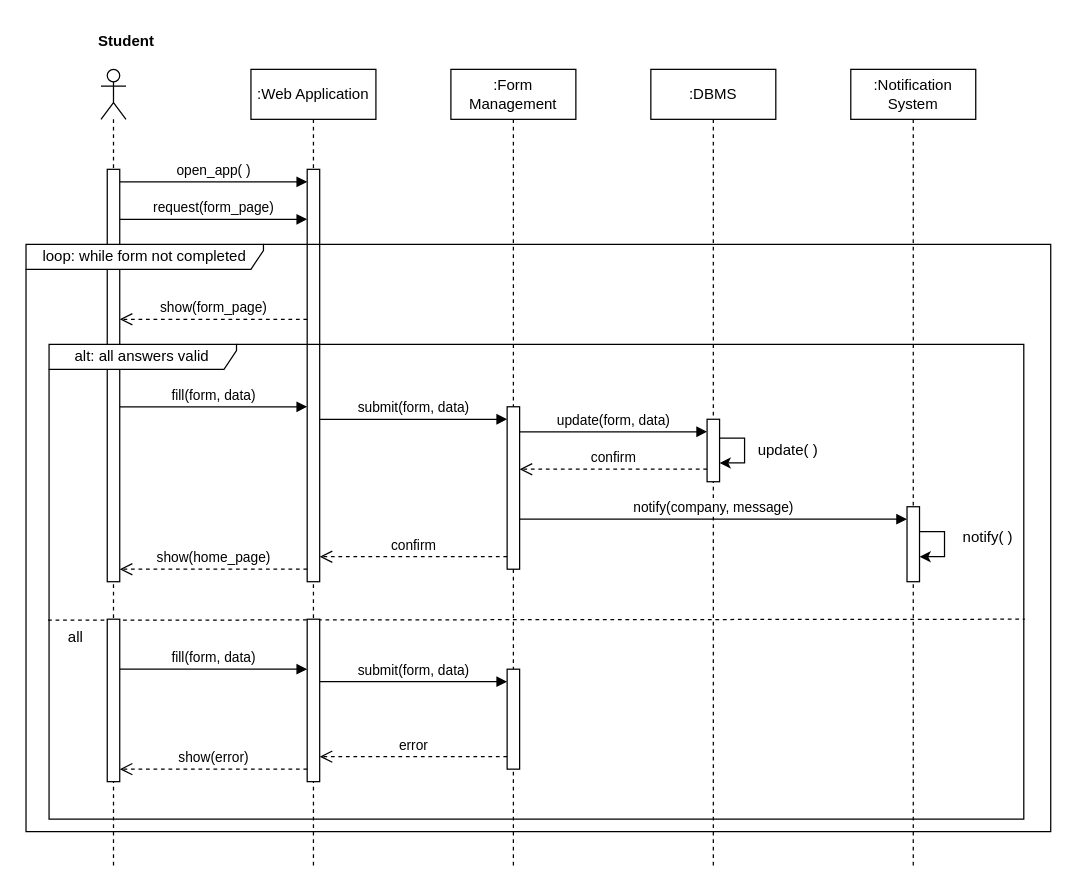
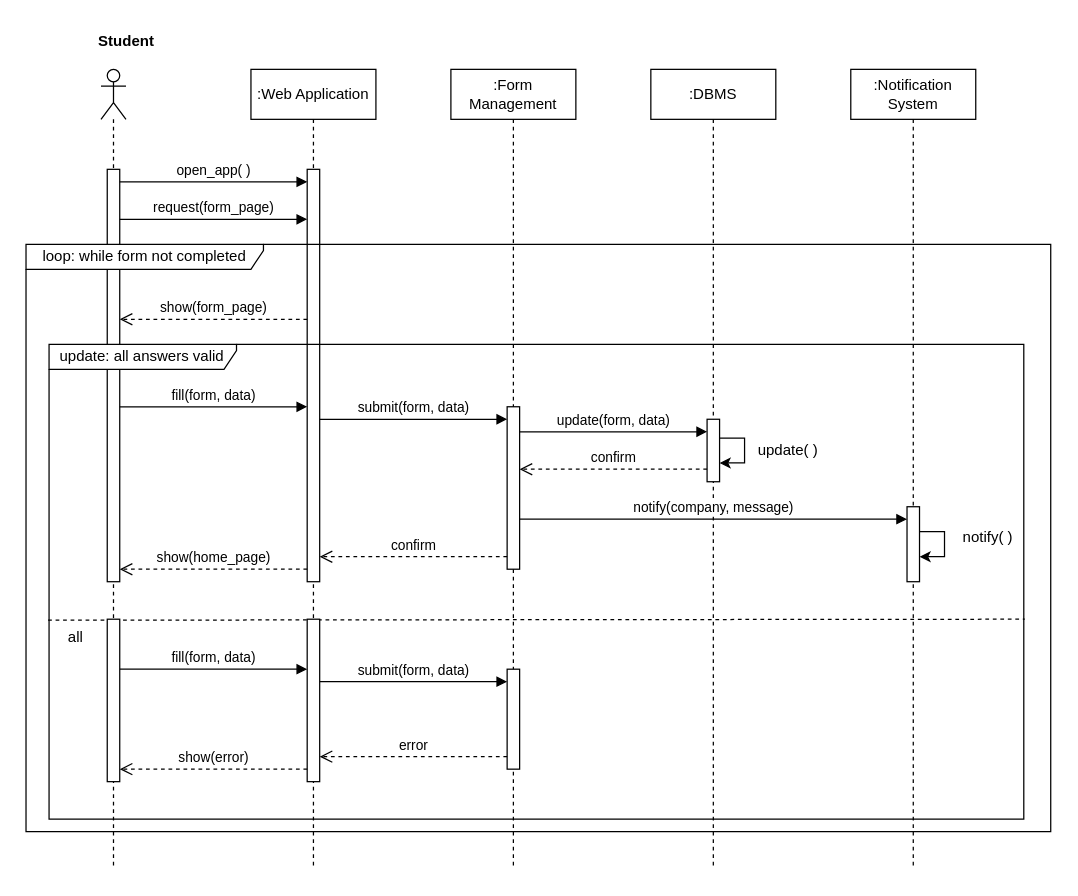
  <mxCell id="0" />
  <mxCell id="1" parent="0" />
  <mxCell id="2" value="" style="shape=umlLifeline;perimeter=lifelinePerimeter;whiteSpace=wrap;html=1;container=1;dropTarget=0;collapsible=0;recursiveResize=0;outlineConnect=0;portConstraint=eastwest;newEdgeStyle={&quot;curved&quot;:0,&quot;rounded&quot;:0};participant=umlActor;" parent="1" vertex="1"><mxGeometry x="80" y="55" width="20" height="640" as="geometry" /></mxCell>
  <mxCell id="3" value="" style="html=1;points=[[0,0,0,0,5],[0,1,0,0,-5],[1,0,0,0,5],[1,1,0,0,-5]];perimeter=orthogonalPerimeter;outlineConnect=0;targetShapes=umlLifeline;portConstraint=eastwest;newEdgeStyle={&quot;curved&quot;:0,&quot;rounded&quot;:0};" parent="2" vertex="1"><mxGeometry x="5" y="80" width="10" height="330" as="geometry" /></mxCell>
  <mxCell id="4" value="Student" style="text;align=center;fontStyle=1;verticalAlign=middle;spacingLeft=3;spacingRight=3;strokeColor=none;rotatable=0;points=[[0,0.5],[1,0.5]];portConstraint=eastwest;html=1;" parent="1" vertex="1"><mxGeometry x="60" y="20" width="80" height="26" as="geometry" /></mxCell>
  <mxCell id="5" value=":Web Application" style="shape=umlLifeline;perimeter=lifelinePerimeter;whiteSpace=wrap;html=1;container=1;dropTarget=0;collapsible=0;recursiveResize=0;outlineConnect=0;portConstraint=eastwest;newEdgeStyle={&quot;curved&quot;:0,&quot;rounded&quot;:0};" parent="1" vertex="1"><mxGeometry x="200" y="55" width="100" height="640" as="geometry" /></mxCell>
  <mxCell id="6" value="" style="html=1;points=[[0,0,0,0,5],[0,1,0,0,-5],[1,0,0,0,5],[1,1,0,0,-5]];perimeter=orthogonalPerimeter;outlineConnect=0;targetShapes=umlLifeline;portConstraint=eastwest;newEdgeStyle={&quot;curved&quot;:0,&quot;rounded&quot;:0};" parent="5" vertex="1"><mxGeometry x="45" y="80" width="10" height="330" as="geometry" /></mxCell>
  <mxCell id="7" value="open_app( )" style="html=1;verticalAlign=bottom;endArrow=block;curved=0;rounded=0;" parent="1" target="6" edge="1"><mxGeometry width="80" relative="1" as="geometry"><mxPoint x="95" y="145" as="sourcePoint" /><mxPoint x="175" y="145" as="targetPoint" /></mxGeometry></mxCell>
  <mxCell id="8" value="request(form_page)" style="html=1;verticalAlign=bottom;endArrow=block;curved=0;rounded=0;" parent="1" target="6" edge="1"><mxGeometry width="80" relative="1" as="geometry"><mxPoint x="95" y="175" as="sourcePoint" /><mxPoint x="175" y="175" as="targetPoint" /></mxGeometry></mxCell>
  <mxCell id="9" value="show(form_page)" style="html=1;verticalAlign=bottom;endArrow=open;dashed=1;endSize=8;curved=0;rounded=0;" parent="1" edge="1"><mxGeometry relative="1" as="geometry"><mxPoint x="245" y="255" as="sourcePoint" /><mxPoint x="95" y="255" as="targetPoint" /></mxGeometry></mxCell>
  <mxCell id="10" value="fill(form, data)" style="html=1;verticalAlign=bottom;endArrow=block;curved=0;rounded=0;" parent="1" edge="1"><mxGeometry width="80" relative="1" as="geometry"><mxPoint x="95" y="325" as="sourcePoint" /><mxPoint x="245" y="325" as="targetPoint" /></mxGeometry></mxCell>
  <mxCell id="11" value=":Form Management" style="shape=umlLifeline;perimeter=lifelinePerimeter;whiteSpace=wrap;html=1;container=1;dropTarget=0;collapsible=0;recursiveResize=0;outlineConnect=0;portConstraint=eastwest;newEdgeStyle={&quot;curved&quot;:0,&quot;rounded&quot;:0};" parent="1" vertex="1"><mxGeometry x="360" y="55" width="100" height="640" as="geometry" /></mxCell>
  <mxCell id="12" value="" style="html=1;points=[[0,0,0,0,5],[0,1,0,0,-5],[1,0,0,0,5],[1,1,0,0,-5]];perimeter=orthogonalPerimeter;outlineConnect=0;targetShapes=umlLifeline;portConstraint=eastwest;newEdgeStyle={&quot;curved&quot;:0,&quot;rounded&quot;:0};" parent="11" vertex="1"><mxGeometry x="45" y="270" width="10" height="130" as="geometry" /></mxCell>
  <mxCell id="13" value="" style="html=1;points=[[0,0,0,0,5],[0,1,0,0,-5],[1,0,0,0,5],[1,1,0,0,-5]];perimeter=orthogonalPerimeter;outlineConnect=0;targetShapes=umlLifeline;portConstraint=eastwest;newEdgeStyle={&quot;curved&quot;:0,&quot;rounded&quot;:0};" parent="11" vertex="1"><mxGeometry x="45" y="480" width="10" height="80" as="geometry" /></mxCell>
  <mxCell id="14" value="submit(form, data)" style="html=1;verticalAlign=bottom;endArrow=block;curved=0;rounded=0;" parent="1" edge="1"><mxGeometry width="80" relative="1" as="geometry"><mxPoint x="255" y="335" as="sourcePoint" /><mxPoint x="405" y="335" as="targetPoint" /></mxGeometry></mxCell>
  <mxCell id="15" value=":DBMS" style="shape=umlLifeline;perimeter=lifelinePerimeter;whiteSpace=wrap;html=1;container=1;dropTarget=0;collapsible=0;recursiveResize=0;outlineConnect=0;portConstraint=eastwest;newEdgeStyle={&quot;curved&quot;:0,&quot;rounded&quot;:0};" parent="1" vertex="1"><mxGeometry x="520" y="55" width="100" height="640" as="geometry" /></mxCell>
  <mxCell id="16" value="" style="html=1;points=[[0,0,0,0,5],[0,1,0,0,-5],[1,0,0,0,5],[1,1,0,0,-5]];perimeter=orthogonalPerimeter;outlineConnect=0;targetShapes=umlLifeline;portConstraint=eastwest;newEdgeStyle={&quot;curved&quot;:0,&quot;rounded&quot;:0};" parent="15" vertex="1"><mxGeometry x="45" y="280" width="10" height="50" as="geometry" /></mxCell>
  <mxCell id="17" style="edgeStyle=orthogonalEdgeStyle;rounded=0;orthogonalLoop=1;jettySize=auto;html=1;curved=0;" parent="15" source="16" target="16" edge="1"><mxGeometry relative="1" as="geometry" /></mxCell>
  <mxCell id="18" value=":Notification System" style="shape=umlLifeline;perimeter=lifelinePerimeter;whiteSpace=wrap;html=1;container=1;dropTarget=0;collapsible=0;recursiveResize=0;outlineConnect=0;portConstraint=eastwest;newEdgeStyle={&quot;curved&quot;:0,&quot;rounded&quot;:0};" parent="1" vertex="1"><mxGeometry x="680" y="55" width="100" height="640" as="geometry" /></mxCell>
  <mxCell id="19" value="" style="html=1;points=[[0,0,0,0,5],[0,1,0,0,-5],[1,0,0,0,5],[1,1,0,0,-5]];perimeter=orthogonalPerimeter;outlineConnect=0;targetShapes=umlLifeline;portConstraint=eastwest;newEdgeStyle={&quot;curved&quot;:0,&quot;rounded&quot;:0};" parent="18" vertex="1"><mxGeometry x="45" y="350" width="10" height="60" as="geometry" /></mxCell>
  <mxCell id="20" style="edgeStyle=orthogonalEdgeStyle;rounded=0;orthogonalLoop=1;jettySize=auto;html=1;curved=0;" parent="18" source="19" target="19" edge="1"><mxGeometry relative="1" as="geometry" /></mxCell>
  <mxCell id="21" value="update(form, data)" style="html=1;verticalAlign=bottom;endArrow=block;curved=0;rounded=0;" parent="1" edge="1"><mxGeometry width="80" relative="1" as="geometry"><mxPoint x="415" y="345" as="sourcePoint" /><mxPoint x="565" y="345" as="targetPoint" /></mxGeometry></mxCell>
  <mxCell id="22" value="update( )" style="text;html=1;align=center;verticalAlign=middle;whiteSpace=wrap;rounded=0;" parent="1" vertex="1"><mxGeometry x="600" y="345" width="60" height="30" as="geometry" /></mxCell>
  <mxCell id="23" value="notify(company, message)" style="html=1;verticalAlign=bottom;endArrow=block;curved=0;rounded=0;" parent="1" target="19" edge="1"><mxGeometry width="80" relative="1" as="geometry"><mxPoint x="415" y="415" as="sourcePoint" /><mxPoint x="565" y="415" as="targetPoint" /></mxGeometry></mxCell>
  <mxCell id="24" value="notify( )" style="text;html=1;align=center;verticalAlign=middle;whiteSpace=wrap;rounded=0;" parent="1" vertex="1"><mxGeometry x="760" y="415" width="60" height="30" as="geometry" /></mxCell>
  <mxCell id="25" value="show(home_page)" style="html=1;verticalAlign=bottom;endArrow=open;dashed=1;endSize=8;curved=0;rounded=0;" parent="1" edge="1"><mxGeometry relative="1" as="geometry"><mxPoint x="245" y="455" as="sourcePoint" /><mxPoint x="95" y="455" as="targetPoint" /></mxGeometry></mxCell>
  <mxCell id="26" value="confirm" style="html=1;verticalAlign=bottom;endArrow=open;dashed=1;endSize=8;curved=0;rounded=0;" parent="1" edge="1"><mxGeometry relative="1" as="geometry"><mxPoint x="405" y="445" as="sourcePoint" /><mxPoint x="255" y="445" as="targetPoint" /></mxGeometry></mxCell>
  <mxCell id="27" value="loop: while form not completed" style="shape=umlFrame;whiteSpace=wrap;html=1;pointerEvents=0;width=190;height=20;" parent="1" vertex="1"><mxGeometry x="20" y="195" width="820" height="470" as="geometry" /></mxCell>
- <mxCell id="28" value="alt: all answers valid" style="shape=umlFrame;whiteSpace=wrap;html=1;pointerEvents=0;width=150;height=20;" parent="1" vertex="1"><mxGeometry x="38.44" y="275" width="780" height="380" as="geometry" /></mxCell>
+ <mxCell id="28" value="update: all answers valid" style="shape=umlFrame;whiteSpace=wrap;html=1;pointerEvents=0;width=150;height=20;" parent="1" vertex="1"><mxGeometry x="38.44" y="275" width="780" height="380" as="geometry" /></mxCell>
  <mxCell id="29" value="" style="endArrow=none;dashed=1;html=1;rounded=0;exitX=0;exitY=0.649;exitDx=0;exitDy=0;exitPerimeter=0;entryX=1.002;entryY=0.647;entryDx=0;entryDy=0;entryPerimeter=0;" parent="1" edge="1"><mxGeometry width="50" height="50" relative="1" as="geometry"><mxPoint x="37.66" y="495.8" as="sourcePoint" /><mxPoint x="819.22" y="495" as="targetPoint" /></mxGeometry></mxCell>
  <mxCell id="30" value="all" style="text;html=1;align=center;verticalAlign=middle;whiteSpace=wrap;rounded=0;" parent="1" vertex="1"><mxGeometry x="40" y="495" width="40" height="30" as="geometry" /></mxCell>
  <mxCell id="31" value="fill(form, data)" style="html=1;verticalAlign=bottom;endArrow=block;curved=0;rounded=0;" parent="1" edge="1"><mxGeometry width="80" relative="1" as="geometry"><mxPoint x="95" y="535" as="sourcePoint" /><mxPoint x="245" y="535" as="targetPoint" /></mxGeometry></mxCell>
  <mxCell id="32" value="submit(form, data)" style="html=1;verticalAlign=bottom;endArrow=block;curved=0;rounded=0;" parent="1" edge="1"><mxGeometry width="80" relative="1" as="geometry"><mxPoint x="255" y="545" as="sourcePoint" /><mxPoint x="405" y="545" as="targetPoint" /></mxGeometry></mxCell>
  <mxCell id="33" value="" style="html=1;points=[[0,0,0,0,5],[0,1,0,0,-5],[1,0,0,0,5],[1,1,0,0,-5]];perimeter=orthogonalPerimeter;outlineConnect=0;targetShapes=umlLifeline;portConstraint=eastwest;newEdgeStyle={&quot;curved&quot;:0,&quot;rounded&quot;:0};" parent="1" vertex="1"><mxGeometry x="85" y="495" width="10" height="130" as="geometry" /></mxCell>
  <mxCell id="34" value="" style="html=1;points=[[0,0,0,0,5],[0,1,0,0,-5],[1,0,0,0,5],[1,1,0,0,-5]];perimeter=orthogonalPerimeter;outlineConnect=0;targetShapes=umlLifeline;portConstraint=eastwest;newEdgeStyle={&quot;curved&quot;:0,&quot;rounded&quot;:0};" parent="1" vertex="1"><mxGeometry x="245" y="495" width="10" height="130" as="geometry" /></mxCell>
  <mxCell id="35" value="show(error)" style="html=1;verticalAlign=bottom;endArrow=open;dashed=1;endSize=8;curved=0;rounded=0;" parent="1" edge="1"><mxGeometry relative="1" as="geometry"><mxPoint x="245" y="615" as="sourcePoint" /><mxPoint x="95" y="615" as="targetPoint" /></mxGeometry></mxCell>
  <mxCell id="36" value="error" style="html=1;verticalAlign=bottom;endArrow=open;dashed=1;endSize=8;curved=0;rounded=0;" parent="1" edge="1"><mxGeometry relative="1" as="geometry"><mxPoint x="405" y="605" as="sourcePoint" /><mxPoint x="255" y="605" as="targetPoint" /></mxGeometry></mxCell>
  <mxCell id="37" value="confirm" style="html=1;verticalAlign=bottom;endArrow=open;dashed=1;endSize=8;curved=0;rounded=0;" edge="1" parent="1"><mxGeometry relative="1" as="geometry"><mxPoint x="565" y="375" as="sourcePoint" /><mxPoint x="415" y="375" as="targetPoint" /></mxGeometry></mxCell>
